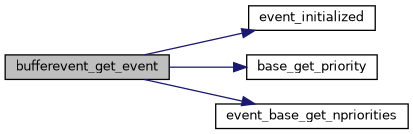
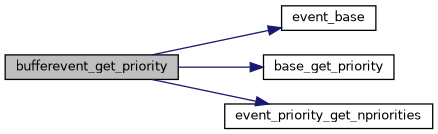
  digraph {
    rankdir=LR
    node [color=black fillcolor=white fontname=Helvetica fontsize=10 shape=record style=filled]
    edge [color=midnightblue fontname=Helvetica fontsize=10 labelfontname=Helvetica labelfontsize=10 style=solid]
-   n1 [fillcolor=grey75 fontcolor=black height=0.2 label=bufferevent_get_event width=0.4]
-   n2 [height=0.2 label=event_initialized width=0.4]
+   n1 [fillcolor=grey75 fontcolor=black height=0.2 label=bufferevent_get_priority width=0.4]
+   n2 [height=0.2 label=event_base width=0.4]
    n3 [height=0.2 label=base_get_priority width=0.4]
-   n4 [height=0.2 label=event_base_get_npriorities width=0.4]
+   n4 [height=0.2 label=event_priority_get_npriorities width=0.4]
    n1 -> n2
    n1 -> n3
    n1 -> n4
  }
